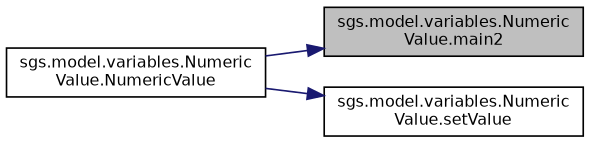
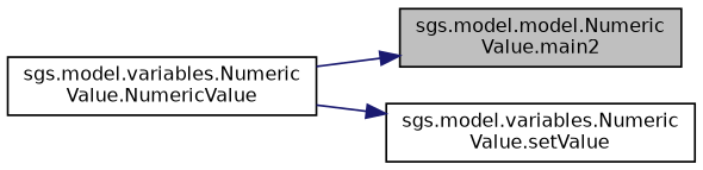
  digraph {
    rankdir=LR
    node [color=black fillcolor=white fontname=Helvetica fontsize=10 shape=record style=filled]
    edge [color=midnightblue fontname=Helvetica fontsize=10 labelfontname=Helvetica labelfontsize=10 style=solid]
-   n1 [fillcolor=grey75 fontcolor=black height=0.2 label="sgs.model.variables.Numeric\lValue.main2" width=0.4]
+   n1 [fillcolor=grey75 fontcolor=black height=0.2 label="sgs.model.model.Numeric\lValue.main2" width=0.4]
    n2 [height=0.2 label="sgs.model.variables.Numeric\lValue.NumericValue" width=0.4]
    n3 [height=0.2 label="sgs.model.variables.Numeric\lValue.setValue" width=0.4]
    n2 -> n1
    n2 -> n3
  }
